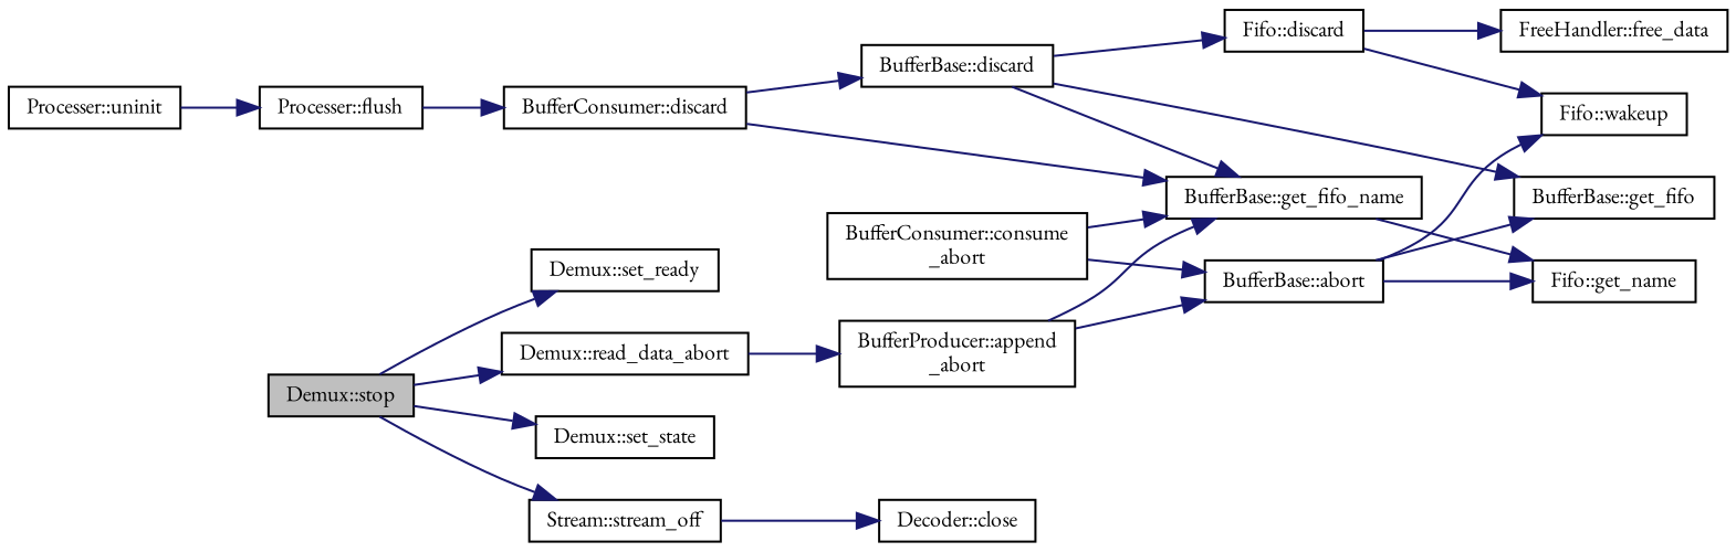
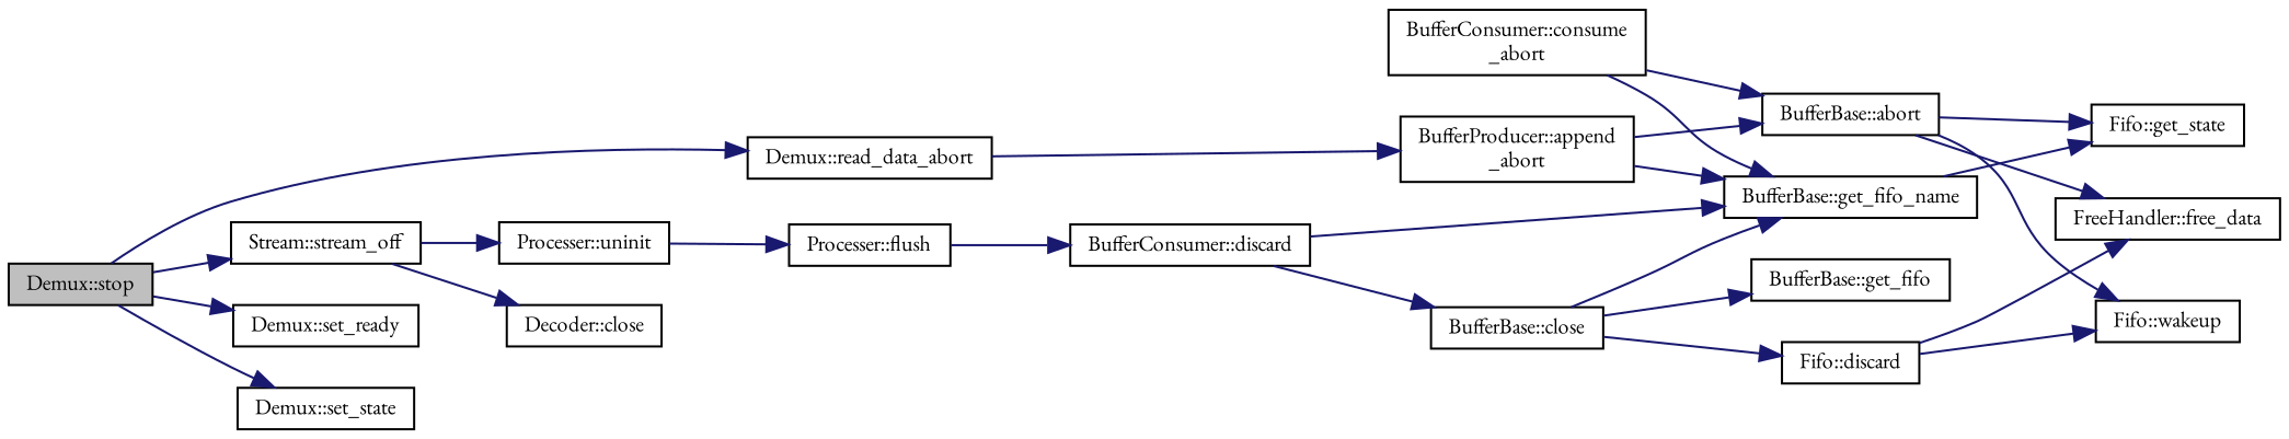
  digraph {
    fontname="EB Garamond"
    rankdir=LR
    node [color=black fillcolor=white fontname="EB Garamond" fontsize=10 shape=record style=filled]
    edge [color=midnightblue fontname="EB Garamond" fontsize=10 labelfontname=Helvetica labelfontsize=10 style=solid]
    n1 [fillcolor=grey75 fontcolor=black height=0.2 label="Demux::stop" width=0.4]
    n2 [height=0.2 label="Demux::read_data_abort" width=0.4]
    n3 [height=0.2 label="Demux::set_ready" width=0.4]
    n4 [height=0.2 label="Demux::set_state" width=0.4]
    n5 [height=0.2 label="Stream::stream_off" width=0.4]
    n6 [height=0.2 label="BufferProducer::append\l_abort" width=0.4]
    n7 [height=0.2 label="Decoder::close" width=0.4]
    n8 [height=0.2 label="Processer::uninit" width=0.4]
    n9 [height=0.2 label="BufferBase::abort" width=0.4]
    n10 [height=0.2 label="BufferBase::get_fifo_name" width=0.4]
    n11 [height=0.2 label="BufferBase::get_fifo" width=0.4]
-   n12 [height=0.2 label="Fifo::get_name" width=0.4]
+   n12 [height=0.2 label="Fifo::get_state" width=0.4]
    n13 [height=0.2 label="Fifo::wakeup" width=0.4]
    n14 [height=0.2 label="BufferConsumer::consume\l_abort" width=0.4]
    n15 [height=0.2 label="Processer::flush" width=0.4]
    n16 [height=0.2 label="BufferConsumer::discard" width=0.4]
-   n17 [height=0.2 label="BufferBase::discard" width=0.4]
+   n17 [height=0.2 label="BufferBase::close" width=0.4]
    n18 [height=0.2 label="Fifo::discard" width=0.4]
    n19 [height=0.2 label="FreeHandler::free_data" width=0.4]
    n1 -> n2
    n1 -> n3
    n1 -> n4
    n1 -> n5
    n2 -> n6
    n5 -> n7
+   n5 -> n8
    n6 -> n9
    n6 -> n10
    n8 -> n15
-   n9 -> n11
+   n9 -> n19
    n9 -> n12
    n9 -> n13
    n10 -> n12
    n14 -> n9
    n14 -> n10
    n15 -> n16
    n16 -> n10
    n16 -> n17
    n17 -> n10
    n17 -> n11
    n17 -> n18
    n18 -> n13
    n18 -> n19
  }
